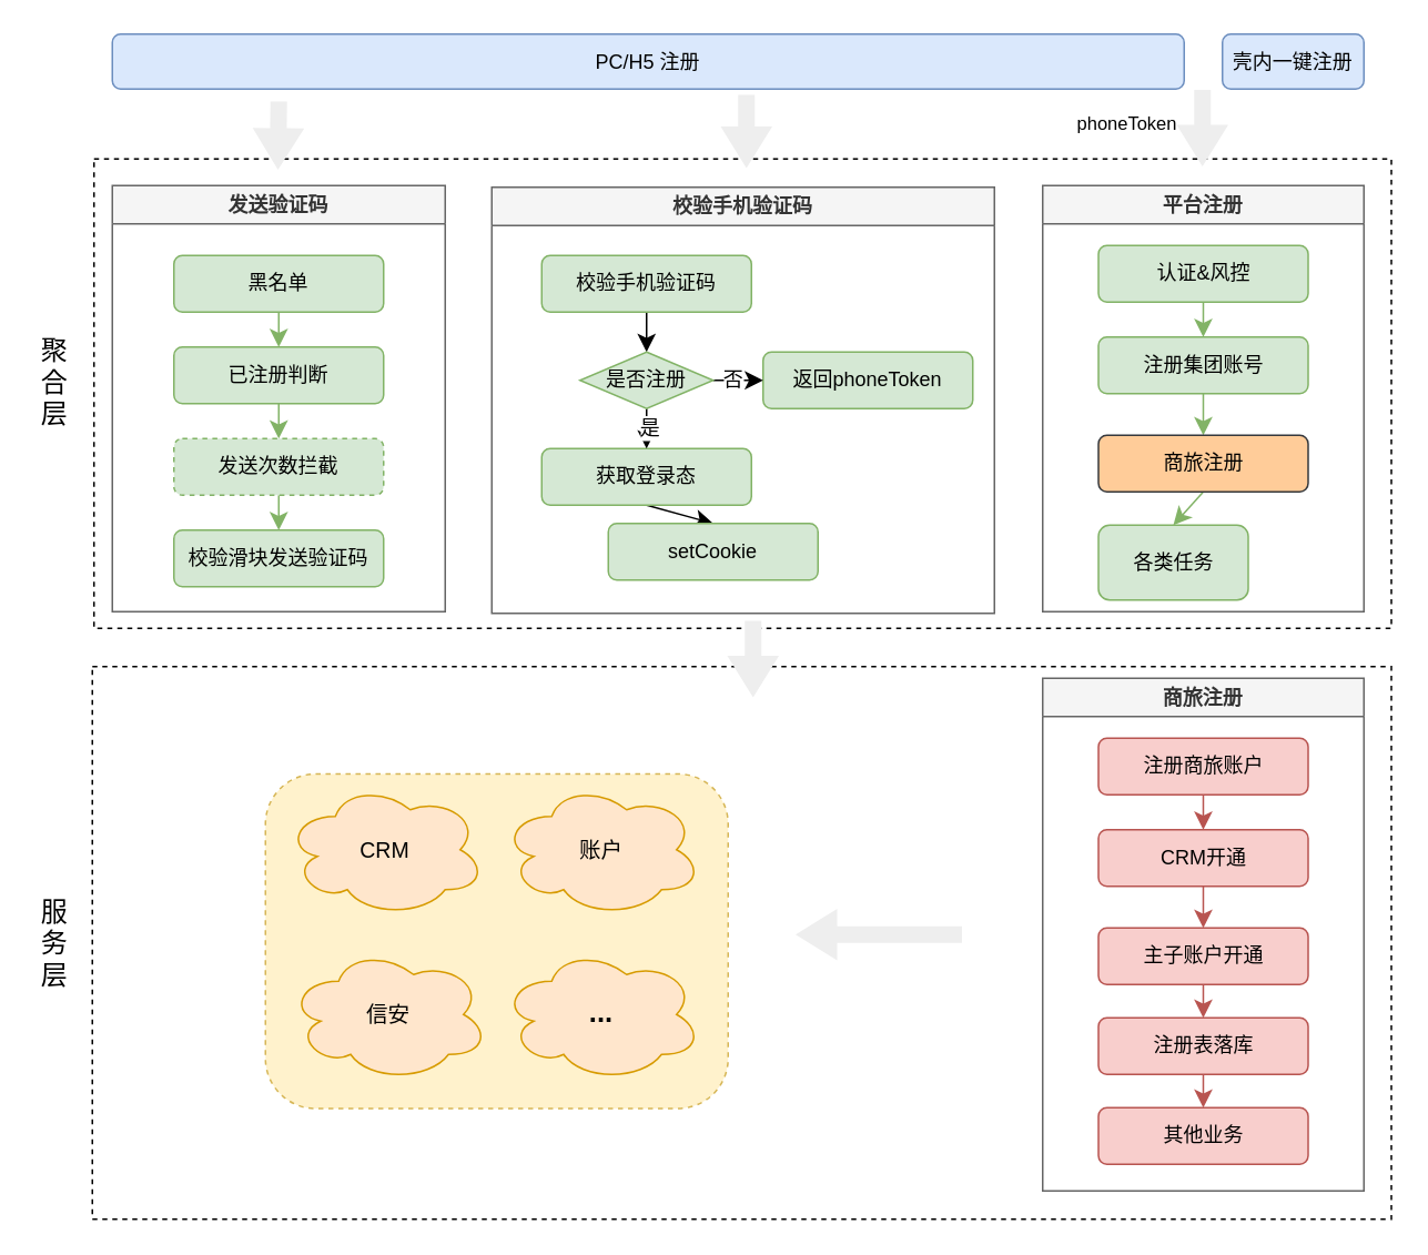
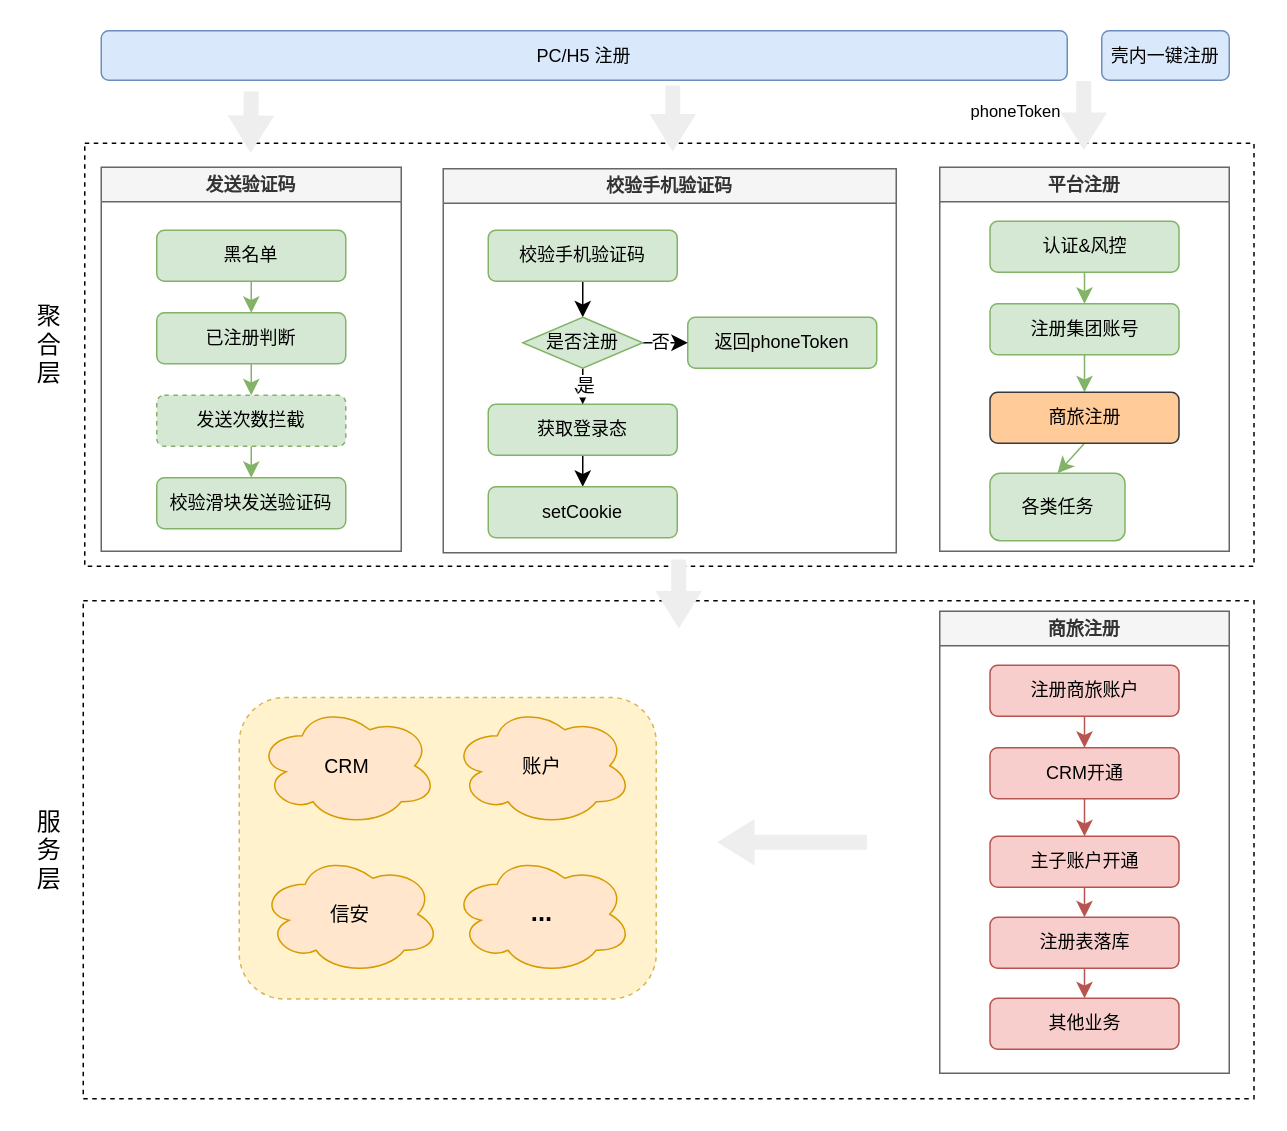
  <mxCell id="0" />
  <mxCell id="1" parent="0" />
  <mxCell id="2" value="" style="rounded=0;whiteSpace=wrap;html=1;dashed=1;" vertex="1" parent="1"><mxGeometry x="56" y="95" width="779.5" height="282" as="geometry" /></mxCell>
  <mxCell id="3" value="校验手机验证码" style="swimlane;whiteSpace=wrap;html=1;swimlaneFillColor=default;fillColor=#f5f5f5;fontColor=#333333;strokeColor=#666666;" vertex="1" parent="1"><mxGeometry x="295" y="112" width="302" height="256" as="geometry" /></mxCell>
  <mxCell id="4" style="edgeStyle=none;curved=1;rounded=0;orthogonalLoop=1;jettySize=auto;html=1;exitX=0.5;exitY=1;exitDx=0;exitDy=0;entryX=0.5;entryY=0;entryDx=0;entryDy=0;fontSize=12;startSize=8;endSize=8;" edge="1" parent="3" source="5" target="14"><mxGeometry relative="1" as="geometry" /></mxCell>
  <mxCell id="5" value="校验手机验证码" style="rounded=1;whiteSpace=wrap;html=1;fillColor=#d5e8d4;strokeColor=#82b366;" vertex="1" parent="3"><mxGeometry x="30" y="41" width="126" height="34" as="geometry" /></mxCell>
  <mxCell id="6" style="edgeStyle=none;curved=1;rounded=0;orthogonalLoop=1;jettySize=auto;html=1;exitX=0.5;exitY=1;exitDx=0;exitDy=0;entryX=0.5;entryY=0;entryDx=0;entryDy=0;fontSize=12;startSize=8;endSize=8;" edge="1" parent="3" source="7" target="8"><mxGeometry relative="1" as="geometry" /></mxCell>
  <mxCell id="7" value="获取登录态" style="rounded=1;whiteSpace=wrap;html=1;fillColor=#d5e8d4;strokeColor=#82b366;" vertex="1" parent="3"><mxGeometry x="30" y="157" width="126" height="34" as="geometry" /></mxCell>
- <mxCell id="8" value="setCookie" style="rounded=1;whiteSpace=wrap;html=1;fillColor=#d5e8d4;strokeColor=#82b366;" vertex="1" parent="3"><mxGeometry x="70" y="202" width="126" height="34" as="geometry" /></mxCell>
+ <mxCell id="8" value="setCookie" style="rounded=1;whiteSpace=wrap;html=1;fillColor=#d5e8d4;strokeColor=#82b366;" vertex="1" parent="3"><mxGeometry x="30" y="212" width="126" height="34" as="geometry" /></mxCell>
  <mxCell id="9" value="返回phoneToken" style="rounded=1;whiteSpace=wrap;html=1;fillColor=#d5e8d4;strokeColor=#82b366;" vertex="1" parent="3"><mxGeometry x="163" y="99" width="126" height="34" as="geometry" /></mxCell>
  <mxCell id="10" style="edgeStyle=none;curved=1;rounded=0;orthogonalLoop=1;jettySize=auto;html=1;exitX=0.5;exitY=1;exitDx=0;exitDy=0;entryX=0.5;entryY=0;entryDx=0;entryDy=0;fontSize=12;startSize=8;endSize=8;" edge="1" parent="3" source="14" target="7"><mxGeometry relative="1" as="geometry" /></mxCell>
  <mxCell id="11" value="是" style="edgeLabel;html=1;align=center;verticalAlign=middle;resizable=0;points=[];fontSize=12;" vertex="1" connectable="0" parent="10"><mxGeometry x="-0.125" y="1" relative="1" as="geometry"><mxPoint as="offset" /></mxGeometry></mxCell>
  <mxCell id="12" style="edgeStyle=none;curved=1;rounded=0;orthogonalLoop=1;jettySize=auto;html=1;exitX=1;exitY=0.5;exitDx=0;exitDy=0;entryX=0;entryY=0.5;entryDx=0;entryDy=0;fontSize=12;startSize=8;endSize=8;" edge="1" parent="3" source="14" target="9"><mxGeometry relative="1" as="geometry" /></mxCell>
  <mxCell id="13" value="否" style="edgeLabel;html=1;align=center;verticalAlign=middle;resizable=0;points=[];fontSize=12;" vertex="1" connectable="0" parent="12"><mxGeometry x="-0.3" y="2" relative="1" as="geometry"><mxPoint y="1" as="offset" /></mxGeometry></mxCell>
  <mxCell id="14" value="是否注册" style="rhombus;whiteSpace=wrap;html=1;fillColor=#d5e8d4;strokeColor=#82b366;" vertex="1" parent="3"><mxGeometry x="53" y="99" width="80" height="34" as="geometry" /></mxCell>
  <mxCell id="15" value="" style="rounded=0;whiteSpace=wrap;html=1;dashed=1;" vertex="1" parent="1"><mxGeometry x="55" y="400" width="780.5" height="332" as="geometry" /></mxCell>
  <mxCell id="16" value="" style="rounded=1;whiteSpace=wrap;html=1;dashed=1;fillColor=#fff2cc;strokeColor=#d6b656;" vertex="1" parent="1"><mxGeometry x="159" y="464.5" width="278" height="201" as="geometry" /></mxCell>
  <mxCell id="17" value="聚合层" style="text;html=1;align=center;verticalAlign=middle;whiteSpace=wrap;rounded=0;fontSize=16;" vertex="1" parent="1"><mxGeometry x="20" y="184" width="25" height="89" as="geometry" /></mxCell>
  <mxCell id="18" value="服务层" style="text;html=1;align=center;verticalAlign=middle;whiteSpace=wrap;rounded=0;fontSize=16;" vertex="1" parent="1"><mxGeometry x="22" y="525" width="21" height="82" as="geometry" /></mxCell>
  <mxCell id="19" value="PC/H5 注册" style="rounded=1;whiteSpace=wrap;html=1;fillColor=#dae8fc;strokeColor=#6c8ebf;" vertex="1" parent="1"><mxGeometry x="67" y="20" width="644" height="33" as="geometry" /></mxCell>
  <mxCell id="20" value="发送验证码" style="swimlane;whiteSpace=wrap;html=1;fillColor=#f5f5f5;fontColor=#333333;strokeColor=#666666;swimlaneFillColor=default;" vertex="1" parent="1"><mxGeometry x="67" y="111" width="200" height="256" as="geometry" /></mxCell>
  <mxCell id="21" style="edgeStyle=none;curved=1;rounded=0;orthogonalLoop=1;jettySize=auto;html=1;exitX=0.5;exitY=1;exitDx=0;exitDy=0;entryX=0.5;entryY=0;entryDx=0;entryDy=0;fontSize=12;startSize=8;endSize=8;fillColor=#d5e8d4;strokeColor=#82b366;" edge="1" parent="20" source="22" target="24"><mxGeometry relative="1" as="geometry" /></mxCell>
  <mxCell id="22" value="黑名单" style="rounded=1;whiteSpace=wrap;html=1;fillColor=#d5e8d4;strokeColor=#82b366;" vertex="1" parent="20"><mxGeometry x="37" y="42" width="126" height="34" as="geometry" /></mxCell>
  <mxCell id="23" style="edgeStyle=none;curved=1;rounded=0;orthogonalLoop=1;jettySize=auto;html=1;exitX=0.5;exitY=1;exitDx=0;exitDy=0;entryX=0.5;entryY=0;entryDx=0;entryDy=0;fontSize=12;startSize=8;endSize=8;fillColor=#d5e8d4;strokeColor=#82b366;" edge="1" parent="20" source="24" target="26"><mxGeometry relative="1" as="geometry" /></mxCell>
  <mxCell id="24" value="已注册判断" style="rounded=1;whiteSpace=wrap;html=1;fillColor=#d5e8d4;strokeColor=#82b366;" vertex="1" parent="20"><mxGeometry x="37" y="97" width="126" height="34" as="geometry" /></mxCell>
  <mxCell id="25" style="edgeStyle=none;curved=1;rounded=0;orthogonalLoop=1;jettySize=auto;html=1;exitX=0.5;exitY=1;exitDx=0;exitDy=0;entryX=0.5;entryY=0;entryDx=0;entryDy=0;fontSize=12;startSize=8;endSize=8;fillColor=#d5e8d4;strokeColor=#82b366;" edge="1" parent="20" source="26" target="27"><mxGeometry relative="1" as="geometry" /></mxCell>
  <mxCell id="26" value="发送次数拦截" style="rounded=1;whiteSpace=wrap;html=1;fillColor=#d5e8d4;strokeColor=#82b366;dashed=1;" vertex="1" parent="20"><mxGeometry x="37" y="152" width="126" height="34" as="geometry" /></mxCell>
  <mxCell id="27" value="校验滑块发送验证码" style="rounded=1;whiteSpace=wrap;html=1;fillColor=#d5e8d4;strokeColor=#82b366;" vertex="1" parent="20"><mxGeometry x="37" y="207" width="126" height="34" as="geometry" /></mxCell>
  <mxCell id="28" value="平台注册" style="swimlane;whiteSpace=wrap;html=1;fillColor=#f5f5f5;fontColor=#333333;strokeColor=#666666;" vertex="1" parent="1"><mxGeometry x="626" y="111" width="193" height="256" as="geometry" /></mxCell>
  <mxCell id="29" style="edgeStyle=none;curved=1;rounded=0;orthogonalLoop=1;jettySize=auto;html=1;exitX=0.5;exitY=1;exitDx=0;exitDy=0;entryX=0.5;entryY=0;entryDx=0;entryDy=0;fontSize=12;startSize=8;endSize=8;fillColor=#d5e8d4;strokeColor=#82b366;" edge="1" parent="28" source="30" target="32"><mxGeometry relative="1" as="geometry" /></mxCell>
  <mxCell id="30" value="认证&amp;amp;风控" style="rounded=1;whiteSpace=wrap;html=1;fillColor=#d5e8d4;strokeColor=#82b366;" vertex="1" parent="28"><mxGeometry x="33.5" y="36" width="126" height="34" as="geometry" /></mxCell>
  <mxCell id="31" style="edgeStyle=none;curved=1;rounded=0;orthogonalLoop=1;jettySize=auto;html=1;exitX=0.5;exitY=1;exitDx=0;exitDy=0;entryX=0.5;entryY=0;entryDx=0;entryDy=0;fontSize=12;startSize=8;endSize=8;fillColor=#d5e8d4;strokeColor=#82b366;" edge="1" parent="28" source="32" target="34"><mxGeometry relative="1" as="geometry" /></mxCell>
  <mxCell id="32" value="注册集团账号" style="rounded=1;whiteSpace=wrap;html=1;fillColor=#d5e8d4;strokeColor=#82b366;" vertex="1" parent="28"><mxGeometry x="33.5" y="91" width="126" height="34" as="geometry" /></mxCell>
  <mxCell id="33" style="edgeStyle=none;curved=1;rounded=0;orthogonalLoop=1;jettySize=auto;html=1;exitX=0.5;exitY=1;exitDx=0;exitDy=0;entryX=0.5;entryY=0;entryDx=0;entryDy=0;fontSize=12;startSize=8;endSize=8;fillColor=#d5e8d4;strokeColor=#82b366;" edge="1" parent="28" source="34" target="35"><mxGeometry relative="1" as="geometry" /></mxCell>
  <mxCell id="34" value="商旅注册" style="rounded=1;whiteSpace=wrap;html=1;fillColor=#ffcc99;strokeColor=#36393d;" vertex="1" parent="28"><mxGeometry x="33.5" y="150" width="126" height="34" as="geometry" /></mxCell>
  <mxCell id="35" value="各类任务" style="rounded=1;whiteSpace=wrap;html=1;fillColor=#d5e8d4;strokeColor=#82b366;" vertex="1" parent="28"><mxGeometry x="33.5" y="204" width="90" height="45" as="geometry" /></mxCell>
  <mxCell id="36" value="商旅注册" style="swimlane;whiteSpace=wrap;html=1;fillColor=#f5f5f5;fontColor=#333333;strokeColor=#666666;" vertex="1" parent="1"><mxGeometry x="626" y="407" width="193" height="308" as="geometry" /></mxCell>
  <mxCell id="37" style="edgeStyle=none;curved=1;rounded=0;orthogonalLoop=1;jettySize=auto;html=1;exitX=0.5;exitY=1;exitDx=0;exitDy=0;entryX=0.5;entryY=0;entryDx=0;entryDy=0;fontSize=12;startSize=8;endSize=8;fillColor=#f8cecc;strokeColor=#b85450;" edge="1" parent="36" source="38" target="40"><mxGeometry relative="1" as="geometry" /></mxCell>
  <mxCell id="38" value="注册商旅账户" style="rounded=1;whiteSpace=wrap;html=1;fillColor=#f8cecc;strokeColor=#b85450;" vertex="1" parent="36"><mxGeometry x="33.5" y="36" width="126" height="34" as="geometry" /></mxCell>
  <mxCell id="39" style="edgeStyle=none;curved=1;rounded=0;orthogonalLoop=1;jettySize=auto;html=1;exitX=0.5;exitY=1;exitDx=0;exitDy=0;entryX=0.5;entryY=0;entryDx=0;entryDy=0;fontSize=12;startSize=8;endSize=8;fillColor=#f8cecc;strokeColor=#b85450;" edge="1" parent="36" source="40" target="42"><mxGeometry relative="1" as="geometry" /></mxCell>
  <mxCell id="40" value="CRM开通" style="rounded=1;whiteSpace=wrap;html=1;fillColor=#f8cecc;strokeColor=#b85450;" vertex="1" parent="36"><mxGeometry x="33.5" y="91" width="126" height="34" as="geometry" /></mxCell>
  <mxCell id="41" style="edgeStyle=none;curved=1;rounded=0;orthogonalLoop=1;jettySize=auto;html=1;exitX=0.5;exitY=1;exitDx=0;exitDy=0;entryX=0.5;entryY=0;entryDx=0;entryDy=0;fontSize=12;startSize=8;endSize=8;fillColor=#f8cecc;strokeColor=#b85450;" edge="1" parent="36" source="42" target="44"><mxGeometry relative="1" as="geometry" /></mxCell>
  <mxCell id="42" value="主子账户开通" style="rounded=1;whiteSpace=wrap;html=1;fillColor=#f8cecc;strokeColor=#b85450;" vertex="1" parent="36"><mxGeometry x="33.5" y="150" width="126" height="34" as="geometry" /></mxCell>
  <mxCell id="43" style="edgeStyle=none;curved=1;rounded=0;orthogonalLoop=1;jettySize=auto;html=1;exitX=0.5;exitY=1;exitDx=0;exitDy=0;entryX=0.5;entryY=0;entryDx=0;entryDy=0;fontSize=12;startSize=8;endSize=8;fillColor=#f8cecc;strokeColor=#b85450;" edge="1" parent="36" source="44" target="45"><mxGeometry relative="1" as="geometry" /></mxCell>
  <mxCell id="44" value="注册表落库" style="rounded=1;whiteSpace=wrap;html=1;fillColor=#f8cecc;strokeColor=#b85450;" vertex="1" parent="36"><mxGeometry x="33.5" y="204" width="126" height="34" as="geometry" /></mxCell>
  <mxCell id="45" value="其他业务" style="rounded=1;whiteSpace=wrap;html=1;fillColor=#f8cecc;strokeColor=#b85450;" vertex="1" parent="36"><mxGeometry x="33.5" y="258" width="126" height="34" as="geometry" /></mxCell>
  <mxCell id="46" value="&lt;font style=&quot;font-size: 13px;&quot;&gt;CRM&lt;/font&gt;" style="ellipse;shape=cloud;whiteSpace=wrap;html=1;fillColor=#ffe6cc;strokeColor=#d79b00;" vertex="1" parent="1"><mxGeometry x="171" y="470" width="120" height="80" as="geometry" /></mxCell>
  <mxCell id="47" value="&lt;font style=&quot;font-size: 13px;&quot;&gt;账户&lt;/font&gt;" style="ellipse;shape=cloud;whiteSpace=wrap;html=1;fillColor=#ffe6cc;strokeColor=#d79b00;" vertex="1" parent="1"><mxGeometry x="301" y="470" width="120" height="80" as="geometry" /></mxCell>
  <mxCell id="48" value="&lt;font style=&quot;font-size: 13px;&quot;&gt;信安&lt;/font&gt;" style="ellipse;shape=cloud;whiteSpace=wrap;html=1;fillColor=#ffe6cc;strokeColor=#d79b00;" vertex="1" parent="1"><mxGeometry x="173" y="569" width="120" height="80" as="geometry" /></mxCell>
  <mxCell id="49" value="&lt;b&gt;&lt;font style=&quot;font-size: 17px;&quot;&gt;...&lt;/font&gt;&lt;/b&gt;" style="ellipse;shape=cloud;whiteSpace=wrap;html=1;fillColor=#ffe6cc;strokeColor=#d79b00;" vertex="1" parent="1"><mxGeometry x="301" y="569" width="120" height="80" as="geometry" /></mxCell>
  <mxCell id="50" value="" style="shape=flexArrow;endArrow=classic;html=1;rounded=0;fontSize=12;startSize=8;endSize=8;curved=1;fillColor=#eeeeee;strokeColor=none;" edge="1" parent="1"><mxGeometry width="50" height="50" relative="1" as="geometry"><mxPoint x="167" y="60" as="sourcePoint" /><mxPoint x="166.5" y="102" as="targetPoint" /></mxGeometry></mxCell>
  <mxCell id="51" value="" style="shape=flexArrow;endArrow=classic;html=1;rounded=0;fontSize=12;startSize=8;endSize=8;curved=1;fillColor=#eeeeee;strokeColor=none;" edge="1" parent="1"><mxGeometry width="50" height="50" relative="1" as="geometry"><mxPoint x="448" y="56" as="sourcePoint" /><mxPoint x="448" y="101" as="targetPoint" /></mxGeometry></mxCell>
  <mxCell id="52" value="" style="shape=flexArrow;endArrow=classic;html=1;rounded=0;fontSize=12;startSize=8;endSize=8;curved=1;fillColor=#eeeeee;strokeColor=none;" edge="1" parent="1"><mxGeometry width="50" height="50" relative="1" as="geometry"><mxPoint x="722" y="53" as="sourcePoint" /><mxPoint x="722" y="100" as="targetPoint" /></mxGeometry></mxCell>
  <mxCell id="53" value="壳内一键注册" style="rounded=1;whiteSpace=wrap;html=1;fillColor=#dae8fc;strokeColor=#6c8ebf;" vertex="1" parent="1"><mxGeometry x="734" y="20" width="85" height="33" as="geometry" /></mxCell>
  <mxCell id="54" value="" style="shape=flexArrow;endArrow=classic;html=1;rounded=0;fontSize=12;startSize=8;endSize=8;curved=1;fillColor=#eeeeee;strokeColor=none;" edge="1" parent="1"><mxGeometry width="50" height="50" relative="1" as="geometry"><mxPoint x="578" y="561" as="sourcePoint" /><mxPoint x="477" y="561" as="targetPoint" /></mxGeometry></mxCell>
  <mxCell id="55" value="" style="shape=flexArrow;endArrow=classic;html=1;rounded=0;fontSize=12;startSize=8;endSize=8;curved=1;fillColor=#eeeeee;strokeColor=none;" edge="1" parent="1"><mxGeometry width="50" height="50" relative="1" as="geometry"><mxPoint x="452" y="372" as="sourcePoint" /><mxPoint x="452" y="419" as="targetPoint" /></mxGeometry></mxCell>
  <mxCell id="56" value="&lt;font style=&quot;font-size: 11px;&quot;&gt;phoneToken&lt;/font&gt;" style="text;html=1;align=center;verticalAlign=middle;whiteSpace=wrap;rounded=0;fontSize=16;" vertex="1" parent="1"><mxGeometry x="647" y="57" width="60" height="30" as="geometry" /></mxCell>
